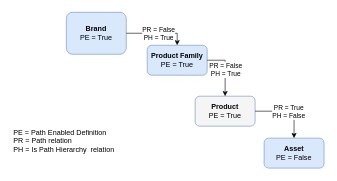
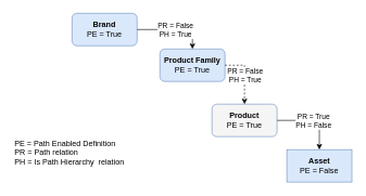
  <mxCell id="0" />
  <mxCell id="1" parent="0" />
- <mxCell id="2" value="&lt;b&gt;Brand&lt;/b&gt;&lt;div&gt;PE = True&lt;/div&gt;" style="rounded=1;whiteSpace=wrap;html=1;fillColor=#dae8fc;strokeColor=#6c8ebf;" parent="1" vertex="1"><mxGeometry x="110" y="20" width="100" height="70" as="geometry" /></mxCell>
+ <mxCell id="2" value="&lt;b&gt;Brand&lt;/b&gt;&lt;div&gt;PE = True&lt;/div&gt;" style="rounded=1;whiteSpace=wrap;html=1;fillColor=#dae8fc;strokeColor=#6c8ebf;" parent="1" vertex="1"><mxGeometry x="110" y="20" width="100" height="50" as="geometry" /></mxCell>
  <mxCell id="3" value="&lt;b&gt;Product Family&lt;/b&gt;&lt;div&gt;PE = True&lt;/div&gt;" style="rounded=1;whiteSpace=wrap;html=1;fillColor=#dae8fc;strokeColor=#6c8ebf;" parent="1" vertex="1"><mxGeometry x="245" y="75" width="100" height="50" as="geometry" /></mxCell>
  <mxCell id="4" value="&lt;b&gt;Product&lt;/b&gt;&lt;div&gt;PE = True&lt;/div&gt;" style="rounded=1;whiteSpace=wrap;html=1;fillColor=#f5f5f5;strokeColor=#6c8ebf;" parent="1" vertex="1"><mxGeometry x="325" y="160" width="100" height="50" as="geometry" /></mxCell>
- <mxCell id="5" value="&lt;b&gt;Asset&lt;/b&gt;&lt;div&gt;PE = False&lt;/div&gt;" style="rounded=1;whiteSpace=wrap;html=1;fillColor=#dae8fc;strokeColor=#6c8ebf;" parent="1" vertex="1"><mxGeometry x="440" y="230" width="100" height="50" as="geometry" /></mxCell>
+ <mxCell id="5" value="&lt;b&gt;Asset&lt;/b&gt;&lt;div&gt;PE = False&lt;/div&gt;" style="whiteSpace=wrap;html=1;fillColor=#dae8fc;strokeColor=#6c8ebf;rounded=0;" parent="1" vertex="1"><mxGeometry x="440" y="230" width="100" height="50" as="geometry" /></mxCell>
  <mxCell id="6" value="" style="endArrow=classic;html=1;rounded=0;exitX=1;exitY=0.5;exitDx=0;exitDy=0;entryX=0.5;entryY=0;entryDx=0;entryDy=0;edgeStyle=orthogonalEdgeStyle;" parent="1" source="2" target="3" edge="1"><mxGeometry relative="1" as="geometry"><mxPoint x="320" y="270" as="sourcePoint" /><mxPoint x="420" y="270" as="targetPoint" /></mxGeometry></mxCell>
  <mxCell id="7" value="PR = False&lt;div&gt;PH = True&lt;/div&gt;" style="edgeLabel;resizable=0;html=1;;align=center;verticalAlign=middle;" parent="6" connectable="0" vertex="1"><mxGeometry relative="1" as="geometry" /></mxCell>
- <mxCell id="8" value="" style="endArrow=classic;html=1;rounded=0;exitX=1;exitY=0.5;exitDx=0;exitDy=0;entryX=0.5;entryY=0;entryDx=0;entryDy=0;edgeStyle=orthogonalEdgeStyle;" parent="1" source="3" target="4" edge="1"><mxGeometry relative="1" as="geometry"><mxPoint x="280" y="125" as="sourcePoint" /><mxPoint x="370" y="160" as="targetPoint" /></mxGeometry></mxCell>
+ <mxCell id="8" value="" style="endArrow=classic;html=1;rounded=0;exitX=1;exitY=0.5;exitDx=0;exitDy=0;entryX=0.5;entryY=0;entryDx=0;entryDy=0;edgeStyle=orthogonalEdgeStyle;dashed=1;" parent="1" source="3" target="4" edge="1"><mxGeometry relative="1" as="geometry"><mxPoint x="280" y="125" as="sourcePoint" /><mxPoint x="370" y="160" as="targetPoint" /></mxGeometry></mxCell>
  <mxCell id="9" value="PR = False&lt;div&gt;PH = True&lt;/div&gt;" style="edgeLabel;resizable=0;html=1;;align=center;verticalAlign=middle;" parent="8" connectable="0" vertex="1"><mxGeometry relative="1" as="geometry" /></mxCell>
  <mxCell id="10" value="" style="endArrow=classic;html=1;rounded=0;exitX=1;exitY=0.5;exitDx=0;exitDy=0;entryX=0.5;entryY=0;entryDx=0;entryDy=0;edgeStyle=orthogonalEdgeStyle;" parent="1" source="4" target="5" edge="1"><mxGeometry relative="1" as="geometry"><mxPoint x="290" y="145" as="sourcePoint" /><mxPoint x="385" y="170" as="targetPoint" /></mxGeometry></mxCell>
  <mxCell id="11" value="PR = True&lt;div&gt;PH = False&lt;/div&gt;" style="edgeLabel;resizable=0;html=1;;align=center;verticalAlign=middle;" parent="10" connectable="0" vertex="1"><mxGeometry relative="1" as="geometry" /></mxCell>
  <mxCell id="12" value="&lt;div&gt;PE = Path Enabled Definition&lt;/div&gt;&lt;div&gt;PR = Path relation&lt;/div&gt;&lt;div style=&quot;&quot;&gt;PH = Is Path Hierarchy&amp;nbsp; relation&lt;/div&gt;" style="text;html=1;align=left;verticalAlign=middle;whiteSpace=wrap;rounded=0;" parent="1" vertex="1"><mxGeometry x="20" y="190" width="260" height="90" as="geometry" /></mxCell>
